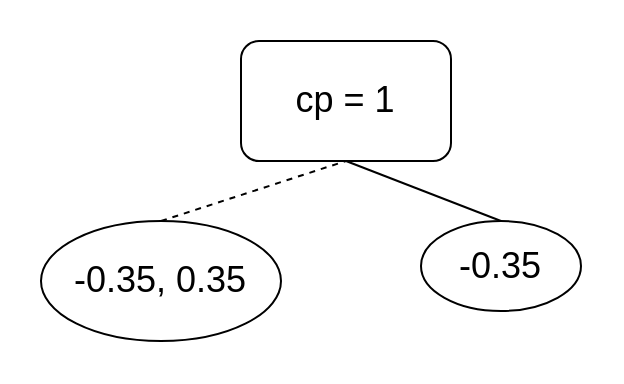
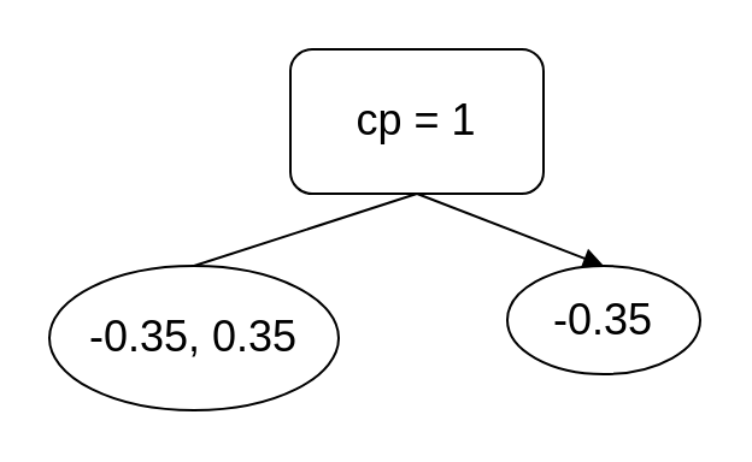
  <mxCell id="0" />
  <mxCell id="1" parent="0" />
  <mxCell id="2" value="&lt;font style=&quot;font-size: 18px&quot;&gt;cp = 1&lt;/font&gt;" style="rounded=1;whiteSpace=wrap;html=1;" vertex="1" parent="1"><mxGeometry x="120" y="20" width="105" height="60" as="geometry" /></mxCell>
  <mxCell id="3" value="&lt;font style=&quot;font-size: 18px&quot;&gt;-0.35, 0.35&lt;/font&gt;" style="ellipse;whiteSpace=wrap;html=1;" vertex="1" parent="1"><mxGeometry x="20" y="110" width="120" height="60" as="geometry" /></mxCell>
  <mxCell id="4" value="&lt;font style=&quot;font-size: 18px&quot;&gt;-0.35&lt;/font&gt;" style="ellipse;whiteSpace=wrap;html=1;" vertex="1" parent="1"><mxGeometry x="210" y="110" width="80" height="45" as="geometry" /></mxCell>
- <mxCell id="5" value="" style="endArrow=none;html=1;exitX=0.5;exitY=0;exitDx=0;exitDy=0;entryX=0.5;entryY=1;entryDx=0;entryDy=0;dashed=1;" edge="1" parent="1" source="3" target="2"><mxGeometry width="50" height="50" relative="1" as="geometry"><mxPoint x="370" y="140" as="sourcePoint" /><mxPoint x="420" y="90" as="targetPoint" /></mxGeometry></mxCell>
- <mxCell id="6" value="" style="endArrow=none;html=1;exitX=0.5;exitY=1;exitDx=0;exitDy=0;entryX=0.5;entryY=0;entryDx=0;entryDy=0;" edge="1" parent="1" source="2" target="4"><mxGeometry width="50" height="50" relative="1" as="geometry"><mxPoint x="340" y="120" as="sourcePoint" /><mxPoint x="390" y="70" as="targetPoint" /></mxGeometry></mxCell>
+ <mxCell id="5" value="" style="endArrow=none;html=1;exitX=0.5;exitY=0;exitDx=0;exitDy=0;entryX=0.5;entryY=1;entryDx=0;entryDy=0;" edge="1" parent="1" source="3" target="2"><mxGeometry width="50" height="50" relative="1" as="geometry"><mxPoint x="370" y="140" as="sourcePoint" /><mxPoint x="420" y="90" as="targetPoint" /></mxGeometry></mxCell>
+ <mxCell id="6" value="" style="endArrow=block;html=1;exitX=0.5;exitY=1;exitDx=0;exitDy=0;entryX=0.5;entryY=0;entryDx=0;entryDy=0;" edge="1" parent="1" source="2" target="4"><mxGeometry width="50" height="50" relative="1" as="geometry"><mxPoint x="340" y="120" as="sourcePoint" /><mxPoint x="390" y="70" as="targetPoint" /></mxGeometry></mxCell>
